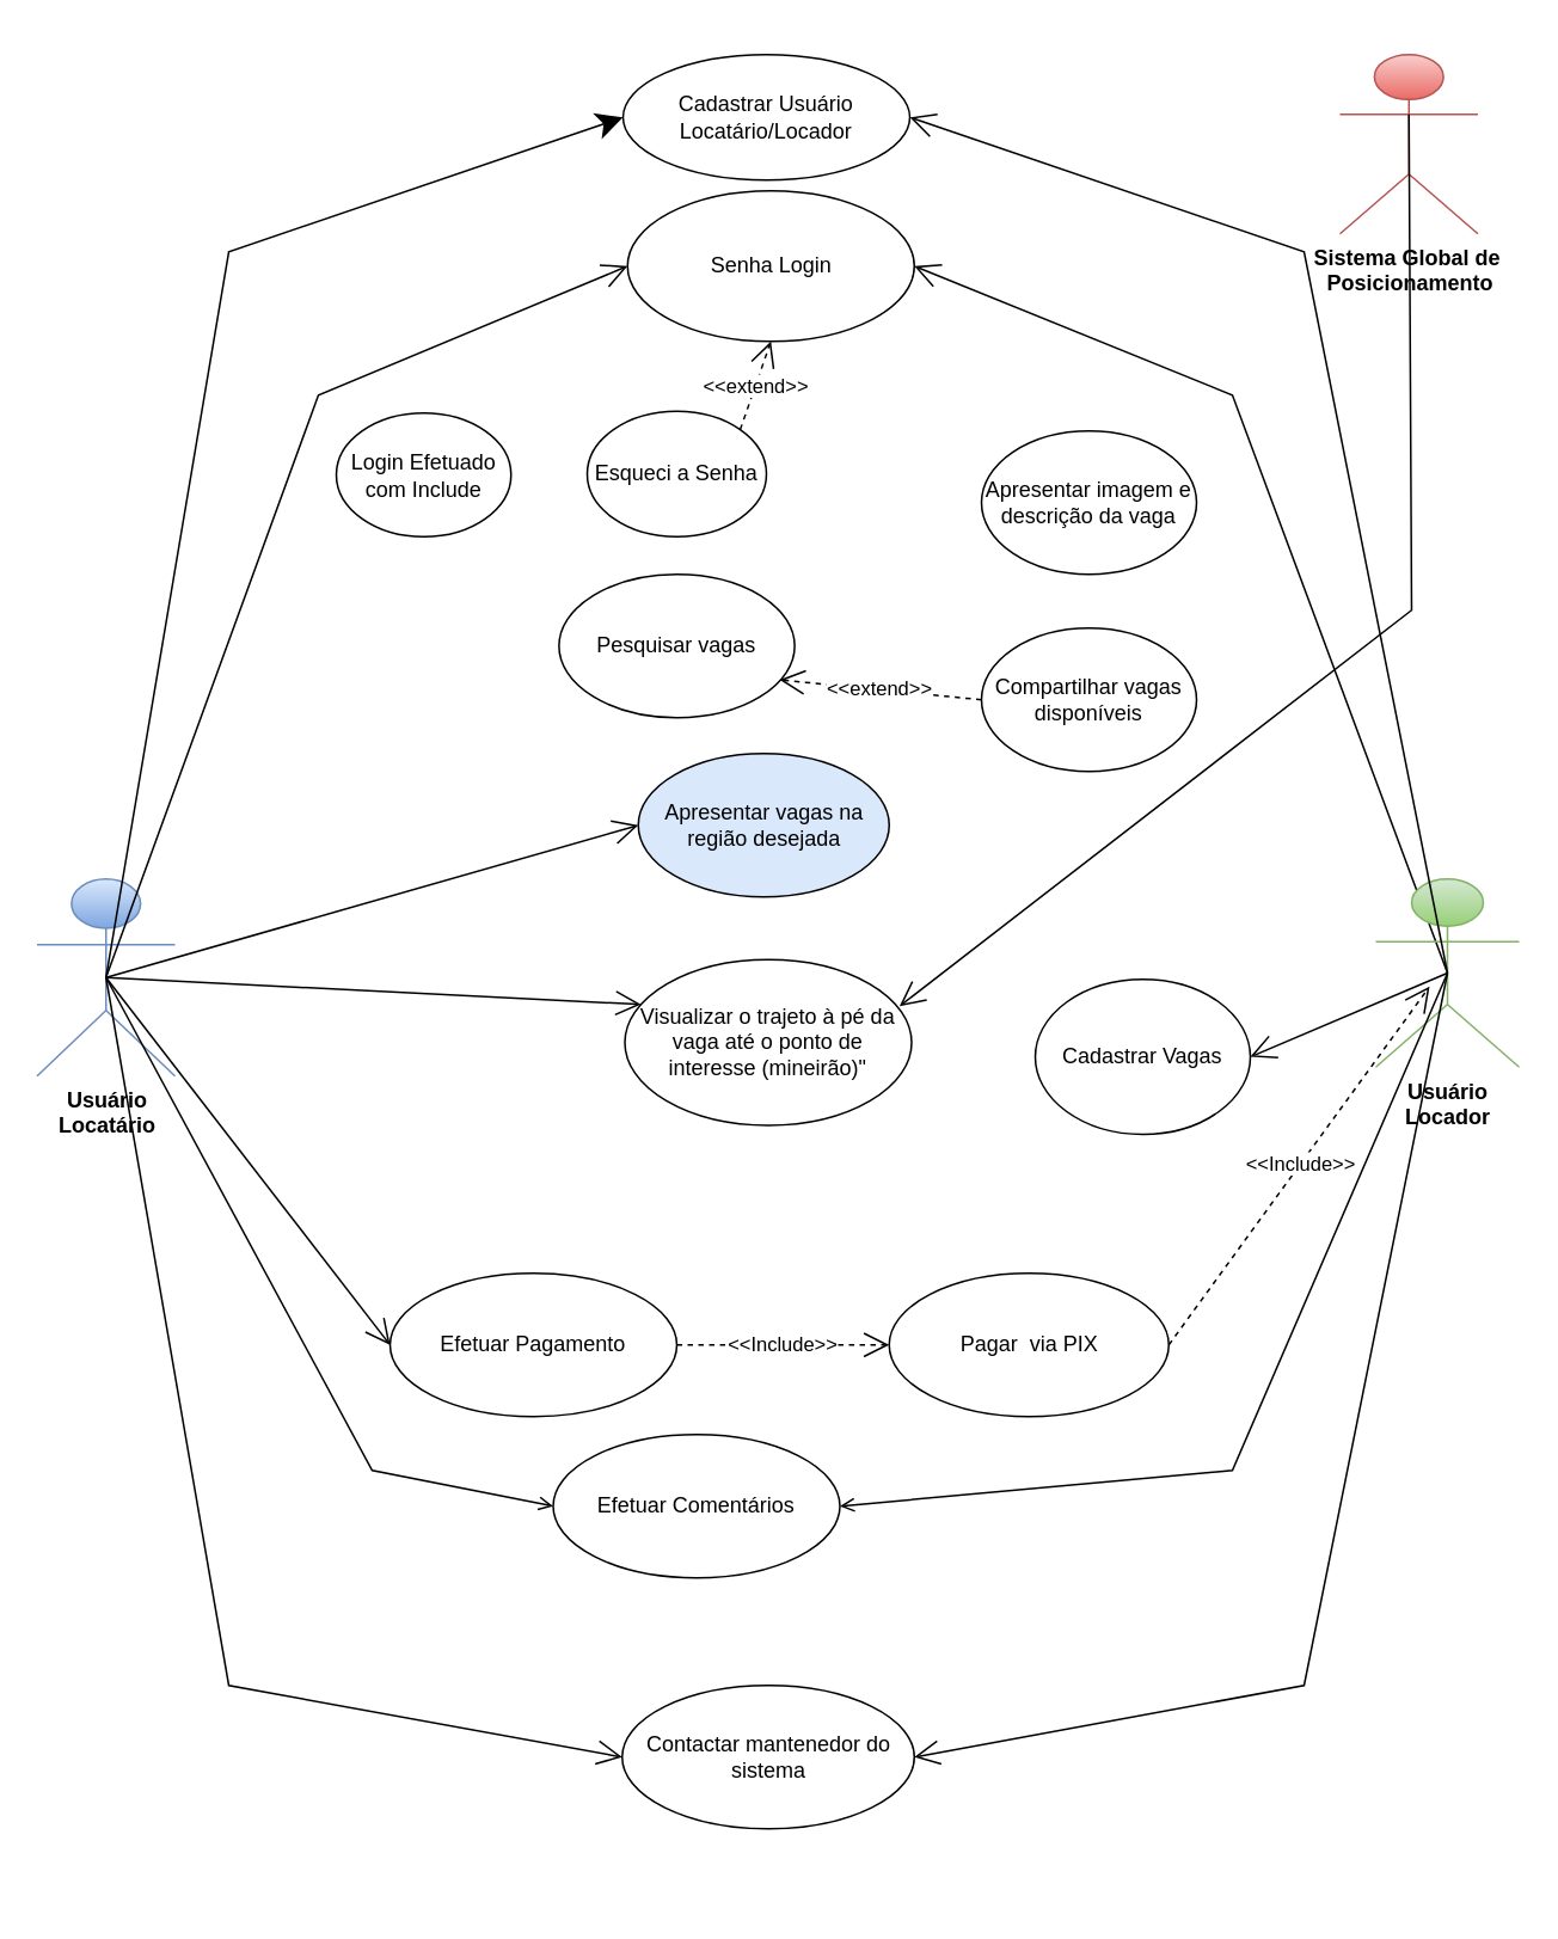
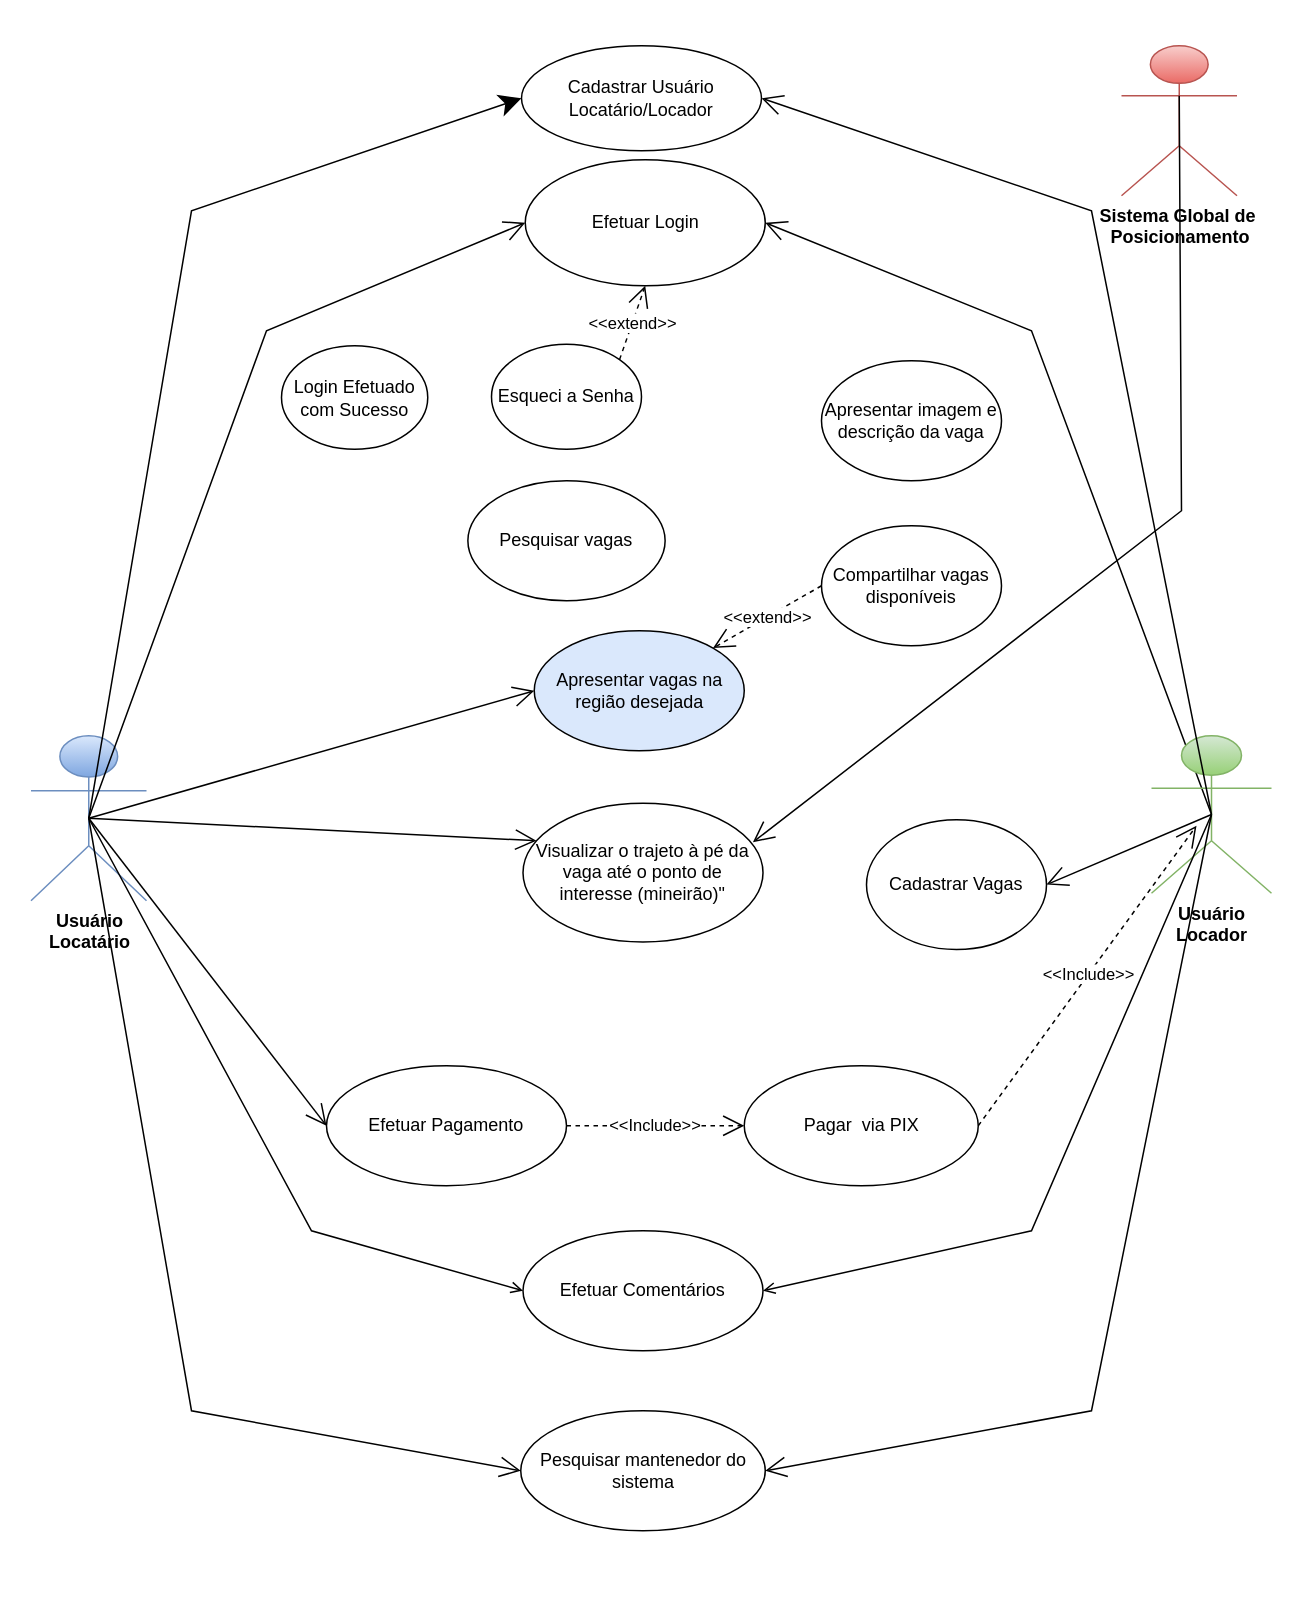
  <mxCell id="0" />
  <mxCell id="1" parent="0" />
  <mxCell id="2" value="" style="swimlane;startSize=0;swimlaneLine=1;opacity=0;" parent="1" vertex="1"><mxGeometry x="87" width="680" height="1040" as="geometry" y="20" /></mxCell>
  <mxCell id="3" value="Apresentar vagas na região desejada" style="ellipse;whiteSpace=wrap;html=1;fillColor=#dae8fc;" parent="2" vertex="1"><mxGeometry x="268.5" y="400" width="140" height="80" as="geometry" /></mxCell>
  <mxCell id="4" value="Visualizar o trajeto à pé da vaga até o ponto de interesse (mineirão)&quot;" style="ellipse;whiteSpace=wrap;html=1;" parent="2" vertex="1"><mxGeometry x="261" y="515" width="160" height="92.5" as="geometry" /></mxCell>
  <mxCell id="5" value="Apresentar imagem e descrição da vaga" style="ellipse;whiteSpace=wrap;html=1;" parent="2" vertex="1"><mxGeometry x="460" y="220" width="120" height="80" as="geometry" /></mxCell>
  <mxCell id="6" value="Cadastrar Usuário&lt;br&gt;Locatário/Locador" style="ellipse;whiteSpace=wrap;html=1;" parent="2" vertex="1"><mxGeometry x="260" y="10" width="160" height="70" as="geometry" /></mxCell>
- <mxCell id="7" value="Contactar mantenedor do sistema" style="ellipse;whiteSpace=wrap;html=1;" parent="2" vertex="1"><mxGeometry x="259.5" y="920" width="163" height="80" as="geometry" /></mxCell>
+ <mxCell id="7" value="Pesquisar mantenedor do sistema" style="ellipse;whiteSpace=wrap;html=1;" parent="2" vertex="1"><mxGeometry x="259.5" y="920" width="163" height="80" as="geometry" /></mxCell>
  <mxCell id="8" value="Efetuar Pagamento" style="ellipse;whiteSpace=wrap;html=1;" parent="2" vertex="1"><mxGeometry x="130" y="690" width="160" height="80" as="geometry" /></mxCell>
- <mxCell id="9" value="Senha Login" style="ellipse;whiteSpace=wrap;html=1;" parent="2" vertex="1"><mxGeometry x="262.5" y="86" width="160" height="84" as="geometry" /></mxCell>
+ <mxCell id="9" value="Efetuar Login" style="ellipse;whiteSpace=wrap;html=1;" parent="2" vertex="1"><mxGeometry x="262.5" y="86" width="160" height="84" as="geometry" /></mxCell>
  <mxCell id="10" value="Compartilhar vagas disponíveis" style="ellipse;whiteSpace=wrap;html=1;" parent="2" vertex="1"><mxGeometry x="460" y="330" width="120" height="80" as="geometry" /></mxCell>
  <mxCell id="11" value="Cadastrar Vagas" style="ellipse;whiteSpace=wrap;html=1;" parent="2" vertex="1"><mxGeometry x="490" y="526" width="120" height="86.5" as="geometry" /></mxCell>
  <mxCell id="12" value="Pagar&amp;nbsp; via PIX" style="ellipse;whiteSpace=wrap;html=1;" parent="2" vertex="1"><mxGeometry x="408.5" y="690" width="156" height="80" as="geometry" /></mxCell>
- <mxCell id="13" value="Efetuar Comentários" style="ellipse;whiteSpace=wrap;html=1;" parent="2" vertex="1"><mxGeometry x="221" y="780" width="160" height="80" as="geometry" /></mxCell>
+ <mxCell id="13" value="Efetuar Comentários" style="ellipse;whiteSpace=wrap;html=1;" parent="2" vertex="1"><mxGeometry x="261" y="800" width="160" height="80" as="geometry" /></mxCell>
  <mxCell id="14" value="Pesquisar vagas" style="ellipse;whiteSpace=wrap;html=1;" parent="2" vertex="1"><mxGeometry x="224.25" y="300" width="131.5" height="80" as="geometry" /></mxCell>
  <mxCell id="15" value="&amp;lt;&amp;lt;Include&amp;gt;&amp;gt;" style="endArrow=open;endSize=12;dashed=1;html=1;rounded=0;exitX=1;exitY=0.5;exitDx=0;exitDy=0;entryX=0;entryY=0.5;entryDx=0;entryDy=0;" parent="2" source="8" target="12" edge="1"><mxGeometry width="160" relative="1" as="geometry"><mxPoint x="180" y="560" as="sourcePoint" /><mxPoint x="340" y="560" as="targetPoint" /></mxGeometry></mxCell>
- <mxCell id="16" value="&amp;lt;&amp;lt;extend&amp;gt;&amp;gt;" style="endArrow=open;endSize=12;dashed=1;html=1;rounded=0;exitX=0;exitY=0.5;exitDx=0;exitDy=0;entryX=0.936;entryY=0.736;entryDx=0;entryDy=0;entryPerimeter=0;" parent="2" source="10" target="14" edge="1"><mxGeometry width="160" relative="1" as="geometry"><mxPoint x="170" y="260" as="sourcePoint" /><mxPoint x="240" y="320" as="targetPoint" /></mxGeometry></mxCell>
+ <mxCell id="16" value="&amp;lt;&amp;lt;extend&amp;gt;&amp;gt;" style="endArrow=open;endSize=12;dashed=1;html=1;rounded=0;exitX=0;exitY=0.5;exitDx=0;exitDy=0;" parent="2" source="10" target="3" edge="1"><mxGeometry width="160" relative="1" as="geometry"><mxPoint x="170" y="260" as="sourcePoint" /><mxPoint x="240" y="320" as="targetPoint" /></mxGeometry></mxCell>
  <mxCell id="17" value="Esqueci a Senha" style="ellipse;whiteSpace=wrap;html=1;" parent="2" vertex="1"><mxGeometry x="240" y="209" width="100" height="70" as="geometry" /></mxCell>
- <mxCell id="18" value="Login Efetuado com Include" style="ellipse;whiteSpace=wrap;html=1;" parent="2" vertex="1"><mxGeometry x="100" y="210" width="97.5" height="69" as="geometry" /></mxCell>
+ <mxCell id="18" value="Login Efetuado com Sucesso" style="ellipse;whiteSpace=wrap;html=1;" parent="2" vertex="1"><mxGeometry x="100" y="210" width="97.5" height="69" as="geometry" /></mxCell>
  <mxCell id="19" value="&amp;lt;&amp;lt;extend&amp;gt;&amp;gt;" style="endArrow=open;endSize=12;dashed=1;html=1;rounded=0;exitX=1;exitY=0;exitDx=0;exitDy=0;entryX=0.5;entryY=1;entryDx=0;entryDy=0;" parent="2" source="17" target="9" edge="1"><mxGeometry width="160" relative="1" as="geometry"><mxPoint x="400" y="175.12" as="sourcePoint" /><mxPoint x="312.32" y="204.0" as="targetPoint" /></mxGeometry></mxCell>
  <mxCell id="20" value="Usuário &lt;br&gt;Locatário" style="shape=umlActor;verticalLabelPosition=bottom;verticalAlign=top;html=1;outlineConnect=0;fillColor=#dae8fc;strokeColor=#6c8ebf;fontStyle=1;gradientColor=#7ea6e0;" parent="1" vertex="1"><mxGeometry x="20" y="490" width="77" height="110" as="geometry" /></mxCell>
  <mxCell id="21" value="&lt;b&gt;Sistema Global de&amp;nbsp;&lt;br&gt;Posicionamento&lt;/b&gt;" style="shape=umlActor;verticalLabelPosition=bottom;verticalAlign=top;html=1;fillColor=#f8cecc;strokeColor=#b85450;gradientColor=#ea6b66;" parent="1" vertex="1"><mxGeometry x="747" y="30" width="77" height="100" as="geometry" /></mxCell>
  <mxCell id="22" value="" style="endArrow=classic;endFill=1;endSize=12;html=1;rounded=0;exitX=0.5;exitY=0.5;exitDx=0;exitDy=0;exitPerimeter=0;entryX=0;entryY=0.5;entryDx=0;entryDy=0;" parent="1" source="20" target="6" edge="1"><mxGeometry width="160" relative="1" as="geometry"><mxPoint x="917" y="482.14" as="sourcePoint" /><mxPoint x="1092.008" y="220.004" as="targetPoint" /><Array as="points"><mxPoint x="127" y="140" /></Array></mxGeometry></mxCell>
  <mxCell id="23" value="" style="endArrow=open;endFill=1;endSize=12;html=1;rounded=0;entryX=0;entryY=0.5;entryDx=0;entryDy=0;exitX=0.5;exitY=0.5;exitDx=0;exitDy=0;exitPerimeter=0;" parent="1" source="20" target="9" edge="1"><mxGeometry width="160" relative="1" as="geometry"><mxPoint x="1147" y="350" as="sourcePoint" /><mxPoint x="1147" y="295" as="targetPoint" /><Array as="points"><mxPoint x="177" y="220" /></Array></mxGeometry></mxCell>
  <mxCell id="24" value="" style="endArrow=open;endFill=1;endSize=12;html=1;rounded=0;exitX=0.5;exitY=0.5;exitDx=0;exitDy=0;exitPerimeter=0;entryX=0.056;entryY=0.27;entryDx=0;entryDy=0;entryPerimeter=0;" parent="1" source="20" target="4" edge="1"><mxGeometry width="160" relative="1" as="geometry"><mxPoint x="777" y="490" as="sourcePoint" /><mxPoint x="1307" y="650" as="targetPoint" /><Array as="points" /></mxGeometry></mxCell>
  <mxCell id="25" value="" style="endArrow=open;endFill=1;endSize=12;html=1;rounded=0;exitX=0.5;exitY=0.5;exitDx=0;exitDy=0;exitPerimeter=0;entryX=0;entryY=0.5;entryDx=0;entryDy=0;" parent="1" source="20" target="8" edge="1"><mxGeometry width="160" relative="1" as="geometry"><mxPoint x="1147" y="650" as="sourcePoint" /><mxPoint x="1307" y="650" as="targetPoint" /></mxGeometry></mxCell>
  <mxCell id="26" value="" style="endArrow=open;endFill=1;endSize=12;html=1;rounded=0;entryX=0.958;entryY=0.281;entryDx=0;entryDy=0;exitX=0.5;exitY=0.334;exitDx=0;exitDy=0;exitPerimeter=0;entryPerimeter=0;" parent="1" source="21" target="4" edge="1"><mxGeometry width="160" relative="1" as="geometry"><mxPoint x="1147" y="650" as="sourcePoint" /><mxPoint x="1307" y="650" as="targetPoint" /><Array as="points"><mxPoint x="787" y="340" /></Array></mxGeometry></mxCell>
  <mxCell id="27" value="" style="endArrow=open;endFill=1;html=1;rounded=0;entryX=0;entryY=0.5;entryDx=0;entryDy=0;exitX=0.5;exitY=0.5;exitDx=0;exitDy=0;exitPerimeter=0;" parent="1" source="20" target="13" edge="1"><mxGeometry width="160" relative="1" as="geometry"><mxPoint x="773" y="490" as="sourcePoint" /><mxPoint x="1007" y="550" as="targetPoint" /><Array as="points"><mxPoint x="207" y="820" /></Array></mxGeometry></mxCell>
  <mxCell id="28" value="" style="endArrow=open;endFill=1;endSize=12;html=1;rounded=0;entryX=0;entryY=0.5;entryDx=0;entryDy=0;exitX=0.5;exitY=0.5;exitDx=0;exitDy=0;exitPerimeter=0;" parent="1" source="20" target="7" edge="1"><mxGeometry width="160" relative="1" as="geometry"><mxPoint x="1147" y="440" as="sourcePoint" /><mxPoint x="1307" y="440" as="targetPoint" /><Array as="points"><mxPoint x="127" y="940" /></Array></mxGeometry></mxCell>
  <mxCell id="29" value="" style="endArrow=open;endFill=1;endSize=12;html=1;rounded=0;entryX=0;entryY=0.5;entryDx=0;entryDy=0;exitX=0.5;exitY=0.5;exitDx=0;exitDy=0;exitPerimeter=0;" parent="1" source="20" target="3" edge="1"><mxGeometry width="160" relative="1" as="geometry"><mxPoint x="777" y="490" as="sourcePoint" /><mxPoint x="1293" y="720" as="targetPoint" /><Array as="points" /></mxGeometry></mxCell>
  <mxCell id="30" value="" style="endArrow=open;endFill=1;endSize=12;html=1;rounded=0;entryX=1;entryY=0.5;entryDx=0;entryDy=0;exitX=0.5;exitY=0.5;exitDx=0;exitDy=0;exitPerimeter=0;" parent="1" source="31" target="9" edge="1"><mxGeometry width="160" relative="1" as="geometry"><mxPoint x="1637" y="430" as="sourcePoint" /><mxPoint x="1295" y="249" as="targetPoint" /><Array as="points"><mxPoint x="687" y="220" /></Array></mxGeometry></mxCell>
  <mxCell id="31" value="Usuário&lt;br&gt;Locador" style="shape=umlActor;verticalLabelPosition=bottom;verticalAlign=top;html=1;outlineConnect=0;fillColor=#d5e8d4;strokeColor=#82b366;fontStyle=1;gradientColor=#97d077;" parent="1" vertex="1"><mxGeometry x="767" y="490" width="80" height="105" as="geometry" /></mxCell>
  <mxCell id="32" value="" style="endArrow=open;endFill=1;endSize=12;html=1;rounded=0;exitX=0.5;exitY=0.5;exitDx=0;exitDy=0;exitPerimeter=0;entryX=1;entryY=0.5;entryDx=0;entryDy=0;" parent="1" source="31" target="11" edge="1"><mxGeometry width="160" relative="1" as="geometry"><mxPoint x="1649" y="530" as="sourcePoint" /><mxPoint x="697" y="543" as="targetPoint" /></mxGeometry></mxCell>
  <mxCell id="33" value="" style="endArrow=open;endFill=1;endSize=12;html=1;rounded=0;entryX=1;entryY=0.5;entryDx=0;entryDy=0;exitX=0.5;exitY=0.5;exitDx=0;exitDy=0;exitPerimeter=0;" parent="1" source="31" target="7" edge="1"><mxGeometry width="160" relative="1" as="geometry"><mxPoint x="1143" y="560" as="sourcePoint" /><mxPoint x="1303" y="560" as="targetPoint" /><Array as="points"><mxPoint x="727" y="940" /></Array></mxGeometry></mxCell>
  <mxCell id="34" value="" style="endArrow=open;endFill=1;endSize=12;html=1;rounded=0;entryX=1;entryY=0.5;entryDx=0;entryDy=0;exitX=0.5;exitY=0.5;exitDx=0;exitDy=0;exitPerimeter=0;" parent="1" source="31" target="6" edge="1"><mxGeometry width="160" relative="1" as="geometry"><mxPoint x="1647" y="530" as="sourcePoint" /><mxPoint x="1303" y="260" as="targetPoint" /><Array as="points"><mxPoint x="727" y="140" /></Array></mxGeometry></mxCell>
  <mxCell id="35" value="" style="endArrow=open;endFill=1;html=1;rounded=0;entryX=1;entryY=0.5;entryDx=0;entryDy=0;exitX=0.5;exitY=0.5;exitDx=0;exitDy=0;exitPerimeter=0;" parent="1" source="31" target="13" edge="1"><mxGeometry width="160" relative="1" as="geometry"><mxPoint x="1423" y="650" as="sourcePoint" /><mxPoint x="1816" y="1255" as="targetPoint" /><Array as="points"><mxPoint x="687" y="820" /></Array></mxGeometry></mxCell>
  <mxCell id="36" value="&amp;lt;&amp;lt;Include&amp;gt;&amp;gt;" style="endArrow=open;endSize=12;dashed=1;html=1;rounded=0;exitX=1;exitY=0.5;exitDx=0;exitDy=0;" parent="1" source="12" edge="1"><mxGeometry x="0.013" width="160" relative="1" as="geometry"><mxPoint x="1433" y="900" as="sourcePoint" /><mxPoint x="797" y="550" as="targetPoint" /><mxPoint as="offset" /></mxGeometry></mxCell>
